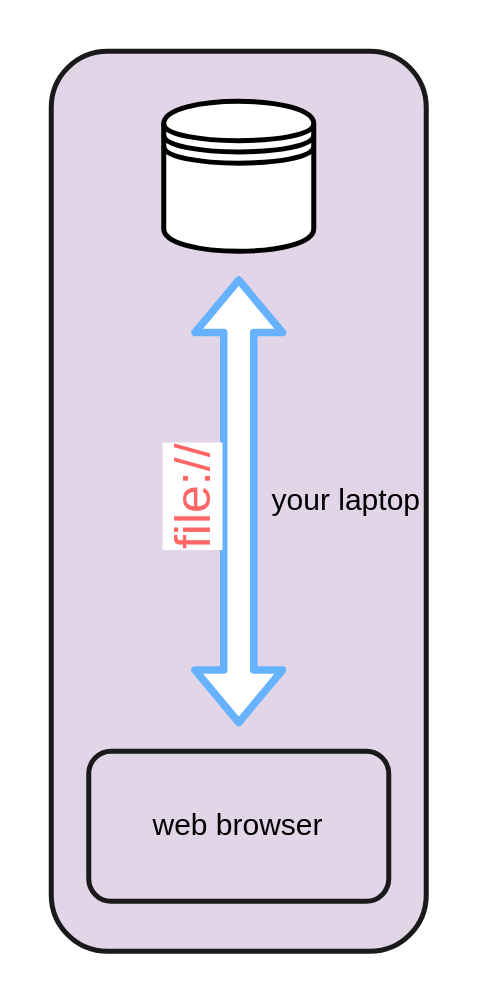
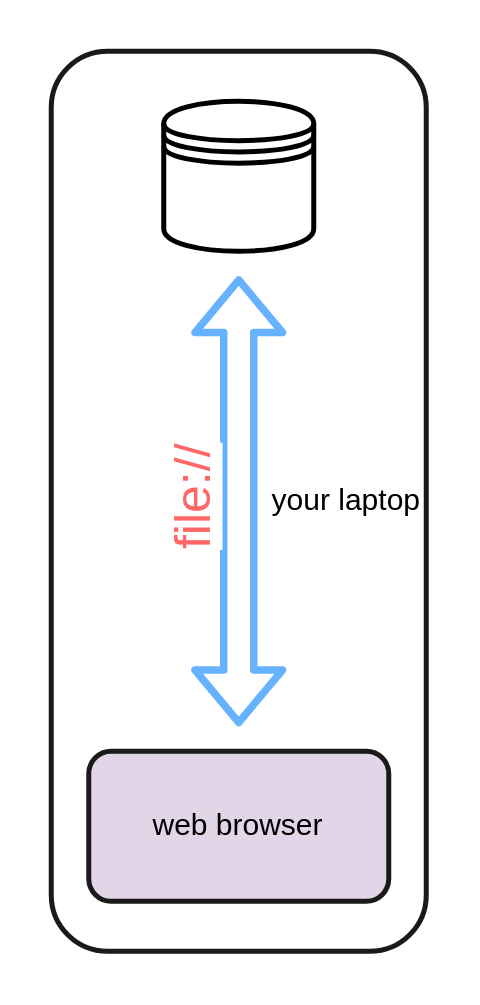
  <mxCell id="0" />
  <mxCell id="1" parent="0" />
- <mxCell id="2" value="&lt;div style=&quot;text-align: right&quot;&gt;&lt;span style=&quot;letter-spacing: 0px&quot;&gt;your laptop&lt;/span&gt;&lt;/div&gt;" style="rounded=1;whiteSpace=wrap;html=1;align=right;strokeColor=#1A1A1A;strokeWidth=2;fillColor=#e1d5e7;" parent="1" vertex="1"><mxGeometry x="20" y="20" width="150" height="360" as="geometry" /></mxCell>
+ <mxCell id="2" value="&lt;div style=&quot;text-align: right&quot;&gt;&lt;span style=&quot;letter-spacing: 0px&quot;&gt;your laptop&lt;/span&gt;&lt;/div&gt;" style="rounded=1;whiteSpace=wrap;html=1;align=right;strokeColor=#1A1A1A;strokeWidth=2;" parent="1" vertex="1"><mxGeometry x="20" y="20" width="150" height="360" as="geometry" /></mxCell>
  <mxCell id="3" value="" style="shape=flexArrow;endArrow=classic;startArrow=classic;html=1;fillColor=#ffffff;exitX=0.5;exitY=0;strokeColor=#66B2FF;strokeWidth=3;" parent="1" edge="1"><mxGeometry width="50" height="50" relative="1" as="geometry"><mxPoint x="95" y="290" as="sourcePoint" /><mxPoint x="95" y="110" as="targetPoint" /></mxGeometry></mxCell>
  <mxCell id="4" value="&lt;font style=&quot;font-size: 20px&quot;&gt;file://&lt;/font&gt;" style="text;html=1;resizable=0;points=[];align=center;verticalAlign=middle;labelBackgroundColor=#ffffff;rotation=-90;fontColor=#FF6666;" parent="3" vertex="1" connectable="0"><mxGeometry x="0.578" y="1" relative="1" as="geometry"><mxPoint x="-19" y="52" as="offset" /></mxGeometry></mxCell>
  <mxCell id="5" value="web browser" style="rounded=1;whiteSpace=wrap;html=1;strokeWidth=2;strokeColor=#1A1A1A;fillColor=#e1d5e7;" parent="1" vertex="1"><mxGeometry x="35" y="300" width="120" height="60" as="geometry" /></mxCell>
  <mxCell id="6" value="" style="shape=datastore;whiteSpace=wrap;html=1;strokeWidth=2;" parent="1" vertex="1"><mxGeometry x="65" y="40" width="60" height="60" as="geometry" /></mxCell>
